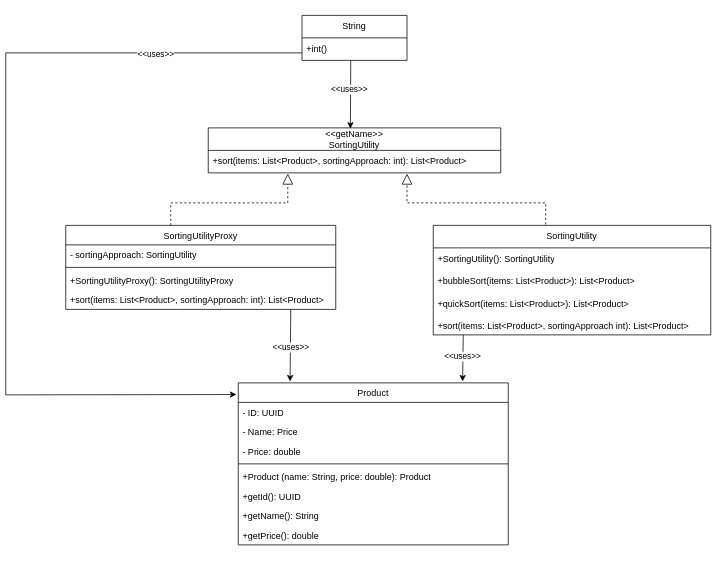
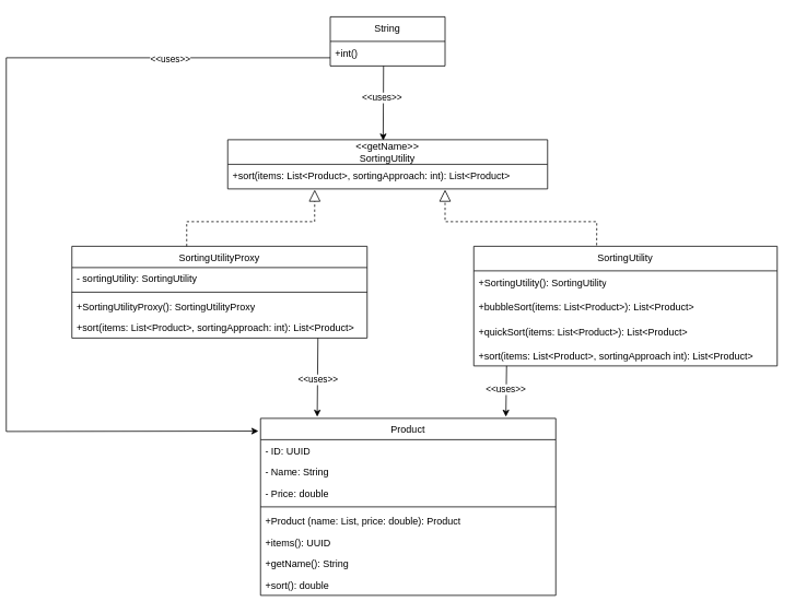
  <mxCell id="0" />
  <mxCell id="1" parent="0" />
  <mxCell id="2" value="String" style="swimlane;fontStyle=0;childLayout=stackLayout;horizontal=1;startSize=30;horizontalStack=0;resizeParent=1;resizeParentMax=0;resizeLast=0;collapsible=1;marginBottom=0;whiteSpace=wrap;html=1;" vertex="1" parent="1"><mxGeometry x="335" y="20" width="140" height="60" as="geometry" /></mxCell>
  <mxCell id="3" value="" style="endArrow=classic;html=1;rounded=0;entryX=-0.007;entryY=0.072;entryDx=0;entryDy=0;entryPerimeter=0;" edge="1" parent="2" target="25"><mxGeometry width="50" height="50" relative="1" as="geometry"><mxPoint y="50" as="sourcePoint" /><mxPoint x="50" as="targetPoint" /><Array as="points"><mxPoint x="-395" y="50" /><mxPoint x="-395" y="506" /></Array></mxGeometry></mxCell>
  <mxCell id="4" value="&amp;lt;&amp;lt;uses&amp;gt;&amp;gt;" style="edgeLabel;html=1;align=center;verticalAlign=middle;resizable=0;points=[];" vertex="1" connectable="0" parent="3"><mxGeometry x="-0.662" y="1" relative="1" as="geometry"><mxPoint as="offset" /></mxGeometry></mxCell>
  <mxCell id="5" value="" style="endArrow=classic;html=1;rounded=0;entryX=0.486;entryY=0.017;entryDx=0;entryDy=0;entryPerimeter=0;" edge="1" parent="2" target="8"><mxGeometry width="50" height="50" relative="1" as="geometry"><mxPoint x="65" y="60" as="sourcePoint" /><mxPoint x="65" y="140" as="targetPoint" /></mxGeometry></mxCell>
  <mxCell id="6" value="&amp;lt;&amp;lt;uses&amp;gt;&amp;gt;" style="edgeLabel;html=1;align=center;verticalAlign=middle;resizable=0;points=[];" vertex="1" connectable="0" parent="5"><mxGeometry x="-0.143" y="-2" relative="1" as="geometry"><mxPoint as="offset" /></mxGeometry></mxCell>
  <mxCell id="7" value="+int()" style="text;strokeColor=none;fillColor=none;align=left;verticalAlign=middle;spacingLeft=4;spacingRight=4;overflow=hidden;points=[[0,0.5],[1,0.5]];portConstraint=eastwest;rotatable=0;whiteSpace=wrap;html=1;" vertex="1" parent="2"><mxGeometry y="30" width="140" height="30" as="geometry" /></mxCell>
  <mxCell id="8" value="&amp;lt;&amp;lt;getName&amp;gt;&amp;gt;&lt;div&gt;SortingUtility&lt;/div&gt;" style="swimlane;fontStyle=0;childLayout=stackLayout;horizontal=1;startSize=30;horizontalStack=0;resizeParent=1;resizeParentMax=0;resizeLast=0;collapsible=1;marginBottom=0;whiteSpace=wrap;html=1;" vertex="1" parent="1"><mxGeometry x="210" y="170" width="390" height="60" as="geometry" /></mxCell>
  <mxCell id="9" value="+sort(items: List&amp;lt;Product&amp;gt;, sortingApproach: int): List&amp;lt;Product&amp;gt;" style="text;strokeColor=none;fillColor=none;align=left;verticalAlign=middle;spacingLeft=4;spacingRight=4;overflow=hidden;points=[[0,0.5],[1,0.5]];portConstraint=eastwest;rotatable=0;whiteSpace=wrap;html=1;" vertex="1" parent="8"><mxGeometry y="30" width="390" height="30" as="geometry" /></mxCell>
  <mxCell id="10" value="SortingUtility" style="swimlane;fontStyle=0;childLayout=stackLayout;horizontal=1;startSize=30;horizontalStack=0;resizeParent=1;resizeParentMax=0;resizeLast=0;collapsible=1;marginBottom=0;whiteSpace=wrap;html=1;" vertex="1" parent="1"><mxGeometry x="510" y="300" width="370" height="146" as="geometry" /></mxCell>
  <mxCell id="11" value="+SortingUtility(): SortingUtility" style="text;strokeColor=none;fillColor=none;align=left;verticalAlign=middle;spacingLeft=4;spacingRight=4;overflow=hidden;points=[[0,0.5],[1,0.5]];portConstraint=eastwest;rotatable=0;whiteSpace=wrap;html=1;" vertex="1" parent="10"><mxGeometry y="30" width="370" height="30" as="geometry" /></mxCell>
  <mxCell id="12" value="+bubbleSort(items: List&amp;lt;Product&amp;gt;): List&amp;lt;Product&amp;gt;" style="text;strokeColor=none;fillColor=none;align=left;verticalAlign=middle;spacingLeft=4;spacingRight=4;overflow=hidden;points=[[0,0.5],[1,0.5]];portConstraint=eastwest;rotatable=0;whiteSpace=wrap;html=1;" vertex="1" parent="10"><mxGeometry y="60" width="370" height="30" as="geometry" /></mxCell>
  <mxCell id="13" value="+quickSort(items: List&amp;lt;Product&amp;gt;): List&amp;lt;Product&amp;gt;" style="text;strokeColor=none;fillColor=none;align=left;verticalAlign=middle;spacingLeft=4;spacingRight=4;overflow=hidden;points=[[0,0.5],[1,0.5]];portConstraint=eastwest;rotatable=0;whiteSpace=wrap;html=1;" vertex="1" parent="10"><mxGeometry y="90" width="370" height="30" as="geometry" /></mxCell>
  <mxCell id="14" value="" style="endArrow=classic;html=1;rounded=0;entryX=0.831;entryY=-0.009;entryDx=0;entryDy=0;entryPerimeter=0;" edge="1" parent="10" target="25"><mxGeometry width="50" height="50" relative="1" as="geometry"><mxPoint x="40" y="146" as="sourcePoint" /><mxPoint x="90" y="96" as="targetPoint" /></mxGeometry></mxCell>
  <mxCell id="15" value="&amp;lt;&amp;lt;uses&amp;gt;&amp;gt;" style="edgeLabel;html=1;align=center;verticalAlign=middle;resizable=0;points=[];" vertex="1" connectable="0" parent="14"><mxGeometry x="-0.081" y="-1" relative="1" as="geometry"><mxPoint as="offset" /></mxGeometry></mxCell>
  <mxCell id="16" value="+sort(items: List&amp;lt;Product&amp;gt;, sortingApproach int): List&amp;lt;Product&amp;gt;" style="text;strokeColor=none;fillColor=none;align=left;verticalAlign=top;spacingLeft=4;spacingRight=4;overflow=hidden;rotatable=0;points=[[0,0.5],[1,0.5]];portConstraint=eastwest;whiteSpace=wrap;html=1;" vertex="1" parent="10"><mxGeometry y="120" width="370" height="26" as="geometry" /></mxCell>
  <mxCell id="17" value="&lt;span style=&quot;font-weight: normal;&quot;&gt;SortingUtilityProxy&lt;/span&gt;" style="swimlane;fontStyle=1;align=center;verticalAlign=top;childLayout=stackLayout;horizontal=1;startSize=26;horizontalStack=0;resizeParent=1;resizeParentMax=0;resizeLast=0;collapsible=1;marginBottom=0;whiteSpace=wrap;html=1;" vertex="1" parent="1"><mxGeometry x="20" y="300" width="360" height="112" as="geometry" /></mxCell>
  <mxCell id="18" value="" style="endArrow=block;dashed=1;endFill=0;endSize=12;html=1;rounded=0;entryX=0.272;entryY=1.033;entryDx=0;entryDy=0;entryPerimeter=0;" edge="1" parent="17" target="9"><mxGeometry width="160" relative="1" as="geometry"><mxPoint x="140" as="sourcePoint" /><mxPoint x="300" as="targetPoint" /><Array as="points"><mxPoint x="140" y="-30" /><mxPoint x="296" y="-30" /></Array></mxGeometry></mxCell>
- <mxCell id="19" value="- sortingApproach: SortingUtility" style="text;strokeColor=none;fillColor=none;align=left;verticalAlign=top;spacingLeft=4;spacingRight=4;overflow=hidden;rotatable=0;points=[[0,0.5],[1,0.5]];portConstraint=eastwest;whiteSpace=wrap;html=1;" vertex="1" parent="17"><mxGeometry y="26" width="360" height="26" as="geometry" /></mxCell>
+ <mxCell id="19" value="- sortingUtility: SortingUtility" style="text;strokeColor=none;fillColor=none;align=left;verticalAlign=top;spacingLeft=4;spacingRight=4;overflow=hidden;rotatable=0;points=[[0,0.5],[1,0.5]];portConstraint=eastwest;whiteSpace=wrap;html=1;" vertex="1" parent="17"><mxGeometry y="26" width="360" height="26" as="geometry" /></mxCell>
  <mxCell id="20" value="" style="line;strokeWidth=1;fillColor=none;align=left;verticalAlign=middle;spacingTop=-1;spacingLeft=3;spacingRight=3;rotatable=0;labelPosition=right;points=[];portConstraint=eastwest;strokeColor=inherit;" vertex="1" parent="17"><mxGeometry y="52" width="360" height="8" as="geometry" /></mxCell>
  <mxCell id="21" value="+SortingUtilityProxy(): SortingUtilityProxy" style="text;strokeColor=none;fillColor=none;align=left;verticalAlign=top;spacingLeft=4;spacingRight=4;overflow=hidden;rotatable=0;points=[[0,0.5],[1,0.5]];portConstraint=eastwest;whiteSpace=wrap;html=1;" vertex="1" parent="17"><mxGeometry y="60" width="360" height="26" as="geometry" /></mxCell>
  <mxCell id="22" value="" style="endArrow=classic;html=1;rounded=0;entryX=0.192;entryY=-0.009;entryDx=0;entryDy=0;entryPerimeter=0;" edge="1" parent="17" target="25"><mxGeometry width="50" height="50" relative="1" as="geometry"><mxPoint x="300" y="112" as="sourcePoint" /><mxPoint x="350" y="62" as="targetPoint" /></mxGeometry></mxCell>
  <mxCell id="23" value="&amp;lt;&amp;lt;uses&amp;gt;&amp;gt;" style="edgeLabel;html=1;align=center;verticalAlign=middle;resizable=0;points=[];" vertex="1" connectable="0" parent="22"><mxGeometry x="0.065" relative="1" as="geometry"><mxPoint as="offset" /></mxGeometry></mxCell>
  <mxCell id="24" value="+sort(items: List&amp;lt;Product&amp;gt;, sortingApproach: int): List&amp;lt;Product&amp;gt;" style="text;strokeColor=none;fillColor=none;align=left;verticalAlign=top;spacingLeft=4;spacingRight=4;overflow=hidden;rotatable=0;points=[[0,0.5],[1,0.5]];portConstraint=eastwest;whiteSpace=wrap;html=1;" vertex="1" parent="17"><mxGeometry y="86" width="360" height="26" as="geometry" /></mxCell>
  <mxCell id="25" value="&lt;span style=&quot;font-weight: 400;&quot;&gt;Product&lt;/span&gt;" style="swimlane;fontStyle=1;align=center;verticalAlign=top;childLayout=stackLayout;horizontal=1;startSize=26;horizontalStack=0;resizeParent=1;resizeParentMax=0;resizeLast=0;collapsible=1;marginBottom=0;whiteSpace=wrap;html=1;" vertex="1" parent="1"><mxGeometry x="250" y="510" width="360" height="216" as="geometry" /></mxCell>
  <mxCell id="26" value="- ID: UUID" style="text;strokeColor=none;fillColor=none;align=left;verticalAlign=top;spacingLeft=4;spacingRight=4;overflow=hidden;rotatable=0;points=[[0,0.5],[1,0.5]];portConstraint=eastwest;whiteSpace=wrap;html=1;" vertex="1" parent="25"><mxGeometry y="26" width="360" height="26" as="geometry" /></mxCell>
- <mxCell id="27" value="- Name: Price" style="text;strokeColor=none;fillColor=none;align=left;verticalAlign=top;spacingLeft=4;spacingRight=4;overflow=hidden;rotatable=0;points=[[0,0.5],[1,0.5]];portConstraint=eastwest;whiteSpace=wrap;html=1;" vertex="1" parent="25"><mxGeometry y="52" width="360" height="26" as="geometry" /></mxCell>
+ <mxCell id="27" value="- Name: String" style="text;strokeColor=none;fillColor=none;align=left;verticalAlign=top;spacingLeft=4;spacingRight=4;overflow=hidden;rotatable=0;points=[[0,0.5],[1,0.5]];portConstraint=eastwest;whiteSpace=wrap;html=1;" vertex="1" parent="25"><mxGeometry y="52" width="360" height="26" as="geometry" /></mxCell>
  <mxCell id="28" value="- Price: double" style="text;strokeColor=none;fillColor=none;align=left;verticalAlign=top;spacingLeft=4;spacingRight=4;overflow=hidden;rotatable=0;points=[[0,0.5],[1,0.5]];portConstraint=eastwest;whiteSpace=wrap;html=1;" vertex="1" parent="25"><mxGeometry y="78" width="360" height="26" as="geometry" /></mxCell>
  <mxCell id="29" value="" style="line;strokeWidth=1;fillColor=none;align=left;verticalAlign=middle;spacingTop=-1;spacingLeft=3;spacingRight=3;rotatable=0;labelPosition=right;points=[];portConstraint=eastwest;strokeColor=inherit;" vertex="1" parent="25"><mxGeometry y="104" width="360" height="8" as="geometry" /></mxCell>
- <mxCell id="30" value="+Product (name: String, price: double): Product" style="text;strokeColor=none;fillColor=none;align=left;verticalAlign=top;spacingLeft=4;spacingRight=4;overflow=hidden;rotatable=0;points=[[0,0.5],[1,0.5]];portConstraint=eastwest;whiteSpace=wrap;html=1;" vertex="1" parent="25"><mxGeometry y="112" width="360" height="26" as="geometry" /></mxCell>
- <mxCell id="31" value="+getId(): UUID" style="text;strokeColor=none;fillColor=none;align=left;verticalAlign=top;spacingLeft=4;spacingRight=4;overflow=hidden;rotatable=0;points=[[0,0.5],[1,0.5]];portConstraint=eastwest;whiteSpace=wrap;html=1;" vertex="1" parent="25"><mxGeometry y="138" width="360" height="26" as="geometry" /></mxCell>
+ <mxCell id="30" value="+Product (name: List, price: double): Product" style="text;strokeColor=none;fillColor=none;align=left;verticalAlign=top;spacingLeft=4;spacingRight=4;overflow=hidden;rotatable=0;points=[[0,0.5],[1,0.5]];portConstraint=eastwest;whiteSpace=wrap;html=1;" vertex="1" parent="25"><mxGeometry y="112" width="360" height="26" as="geometry" /></mxCell>
+ <mxCell id="31" value="+items(): UUID" style="text;strokeColor=none;fillColor=none;align=left;verticalAlign=top;spacingLeft=4;spacingRight=4;overflow=hidden;rotatable=0;points=[[0,0.5],[1,0.5]];portConstraint=eastwest;whiteSpace=wrap;html=1;" vertex="1" parent="25"><mxGeometry y="138" width="360" height="26" as="geometry" /></mxCell>
  <mxCell id="32" value="+getName(): String" style="text;strokeColor=none;fillColor=none;align=left;verticalAlign=top;spacingLeft=4;spacingRight=4;overflow=hidden;rotatable=0;points=[[0,0.5],[1,0.5]];portConstraint=eastwest;whiteSpace=wrap;html=1;" vertex="1" parent="25"><mxGeometry y="164" width="360" height="26" as="geometry" /></mxCell>
- <mxCell id="33" value="+getPrice(): double" style="text;strokeColor=none;fillColor=none;align=left;verticalAlign=top;spacingLeft=4;spacingRight=4;overflow=hidden;rotatable=0;points=[[0,0.5],[1,0.5]];portConstraint=eastwest;whiteSpace=wrap;html=1;" vertex="1" parent="25"><mxGeometry y="190" width="360" height="26" as="geometry" /></mxCell>
+ <mxCell id="33" value="+sort(): double" style="text;strokeColor=none;fillColor=none;align=left;verticalAlign=top;spacingLeft=4;spacingRight=4;overflow=hidden;rotatable=0;points=[[0,0.5],[1,0.5]];portConstraint=eastwest;whiteSpace=wrap;html=1;" vertex="1" parent="25"><mxGeometry y="190" width="360" height="26" as="geometry" /></mxCell>
  <mxCell id="34" value="" style="endArrow=block;dashed=1;endFill=0;endSize=12;html=1;rounded=0;entryX=0.272;entryY=1.033;entryDx=0;entryDy=0;entryPerimeter=0;exitX=0.405;exitY=-0.008;exitDx=0;exitDy=0;exitPerimeter=0;" edge="1" parent="1" source="10"><mxGeometry width="160" relative="1" as="geometry"><mxPoint x="319" y="300" as="sourcePoint" /><mxPoint x="475" y="231" as="targetPoint" /><Array as="points"><mxPoint x="660" y="270" /><mxPoint x="475" y="270" /></Array></mxGeometry></mxCell>
